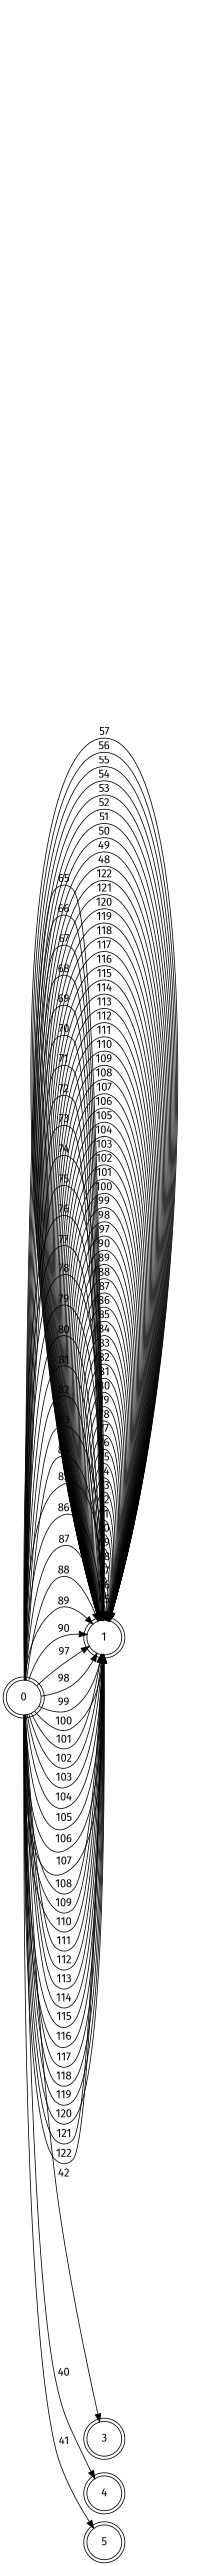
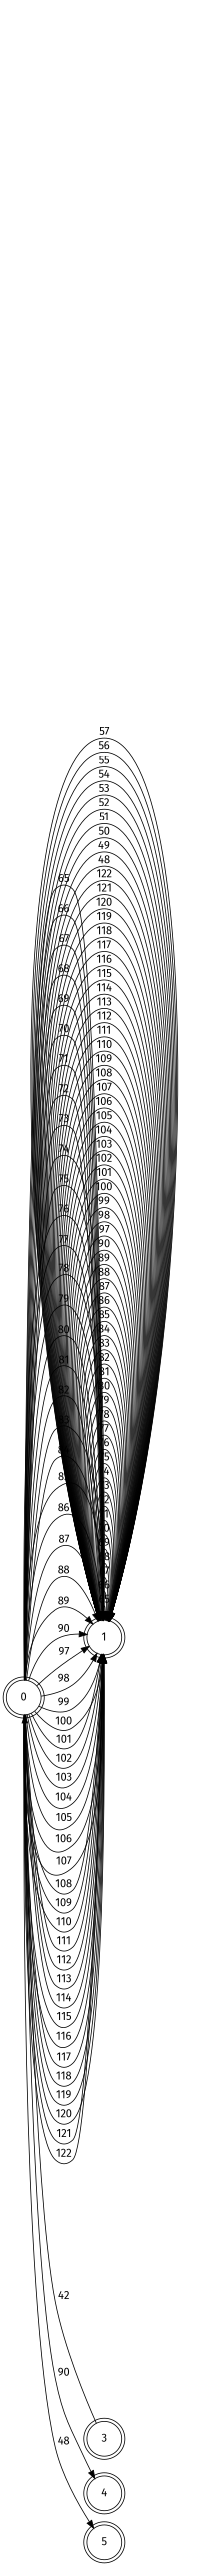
  digraph {
    fontname="Fira Sans"
    rankdir=LR
    node [fontname="Fira Sans" shape=doublecircle]
    edge [fontname="Fira Sans"]
    n1 [label=0]
    n2 [label=1]
    n3 [label=3]
    n4 [label=4]
    n5 [label=5]
    n1 -> n2 [label=65]
    n1 -> n2 [label=66]
    n1 -> n2 [label=67]
    n1 -> n2 [label=68]
    n1 -> n2 [label=69]
    n1 -> n2 [label=70]
    n1 -> n2 [label=71]
    n1 -> n2 [label=72]
    n1 -> n2 [label=73]
    n1 -> n2 [label=74]
    n1 -> n2 [label=75]
    n1 -> n2 [label=76]
    n1 -> n2 [label=77]
    n1 -> n2 [label=78]
    n1 -> n2 [label=79]
    n1 -> n2 [label=80]
    n1 -> n2 [label=81]
    n1 -> n2 [label=82]
    n1 -> n2 [label=83]
    n1 -> n2 [label=84]
    n1 -> n2 [label=85]
    n1 -> n2 [label=86]
    n1 -> n2 [label=87]
    n1 -> n2 [label=88]
    n1 -> n2 [label=89]
    n1 -> n2 [label=90]
    n1 -> n2 [label=97]
    n1 -> n2 [label=98]
    n1 -> n2 [label=99]
    n1 -> n2 [label=100]
    n1 -> n2 [label=101]
    n1 -> n2 [label=102]
    n1 -> n2 [label=103]
    n1 -> n2 [label=104]
    n1 -> n2 [label=105]
    n1 -> n2 [label=106]
    n1 -> n2 [label=107]
    n1 -> n2 [label=108]
    n1 -> n2 [label=109]
    n1 -> n2 [label=110]
    n1 -> n2 [label=111]
    n1 -> n2 [label=112]
    n1 -> n2 [label=113]
    n1 -> n2 [label=114]
    n1 -> n2 [label=115]
    n1 -> n2 [label=116]
    n1 -> n2 [label=117]
    n1 -> n2 [label=118]
    n1 -> n2 [label=119]
    n1 -> n2 [label=120]
    n1 -> n2 [label=121]
    n1 -> n2 [label=122]
-   n1 -> n3 [label=42]
-   n1 -> n4 [label=40]
-   n1 -> n5 [label=41]
+   n3 -> n1 [label=42]
+   n1 -> n4 [label=90]
+   n1 -> n5 [label=48]
    n2 -> n2 [label=65]
    n2 -> n2 [label=66]
    n2 -> n2 [label=67]
    n2 -> n2 [label=68]
    n2 -> n2 [label=69]
    n2 -> n2 [label=70]
    n2 -> n2 [label=71]
    n2 -> n2 [label=72]
    n2 -> n2 [label=73]
    n2 -> n2 [label=74]
    n2 -> n2 [label=75]
    n2 -> n2 [label=76]
    n2 -> n2 [label=77]
    n2 -> n2 [label=78]
    n2 -> n2 [label=79]
    n2 -> n2 [label=80]
    n2 -> n2 [label=81]
    n2 -> n2 [label=82]
    n2 -> n2 [label=83]
    n2 -> n2 [label=84]
    n2 -> n2 [label=85]
    n2 -> n2 [label=86]
    n2 -> n2 [label=87]
    n2 -> n2 [label=88]
    n2 -> n2 [label=89]
    n2 -> n2 [label=90]
    n2 -> n2 [label=97]
    n2 -> n2 [label=98]
    n2 -> n2 [label=99]
    n2 -> n2 [label=100]
    n2 -> n2 [label=101]
    n2 -> n2 [label=102]
    n2 -> n2 [label=103]
    n2 -> n2 [label=104]
    n2 -> n2 [label=105]
    n2 -> n2 [label=106]
    n2 -> n2 [label=107]
    n2 -> n2 [label=108]
    n2 -> n2 [label=109]
    n2 -> n2 [label=110]
    n2 -> n2 [label=111]
    n2 -> n2 [label=112]
    n2 -> n2 [label=113]
    n2 -> n2 [label=114]
    n2 -> n2 [label=115]
    n2 -> n2 [label=116]
    n2 -> n2 [label=117]
    n2 -> n2 [label=118]
    n2 -> n2 [label=119]
    n2 -> n2 [label=120]
    n2 -> n2 [label=121]
    n2 -> n2 [label=122]
    n2 -> n2 [label=48]
    n2 -> n2 [label=49]
    n2 -> n2 [label=50]
    n2 -> n2 [label=51]
    n2 -> n2 [label=52]
    n2 -> n2 [label=53]
    n2 -> n2 [label=54]
    n2 -> n2 [label=55]
    n2 -> n2 [label=56]
    n2 -> n2 [label=57]
  }
